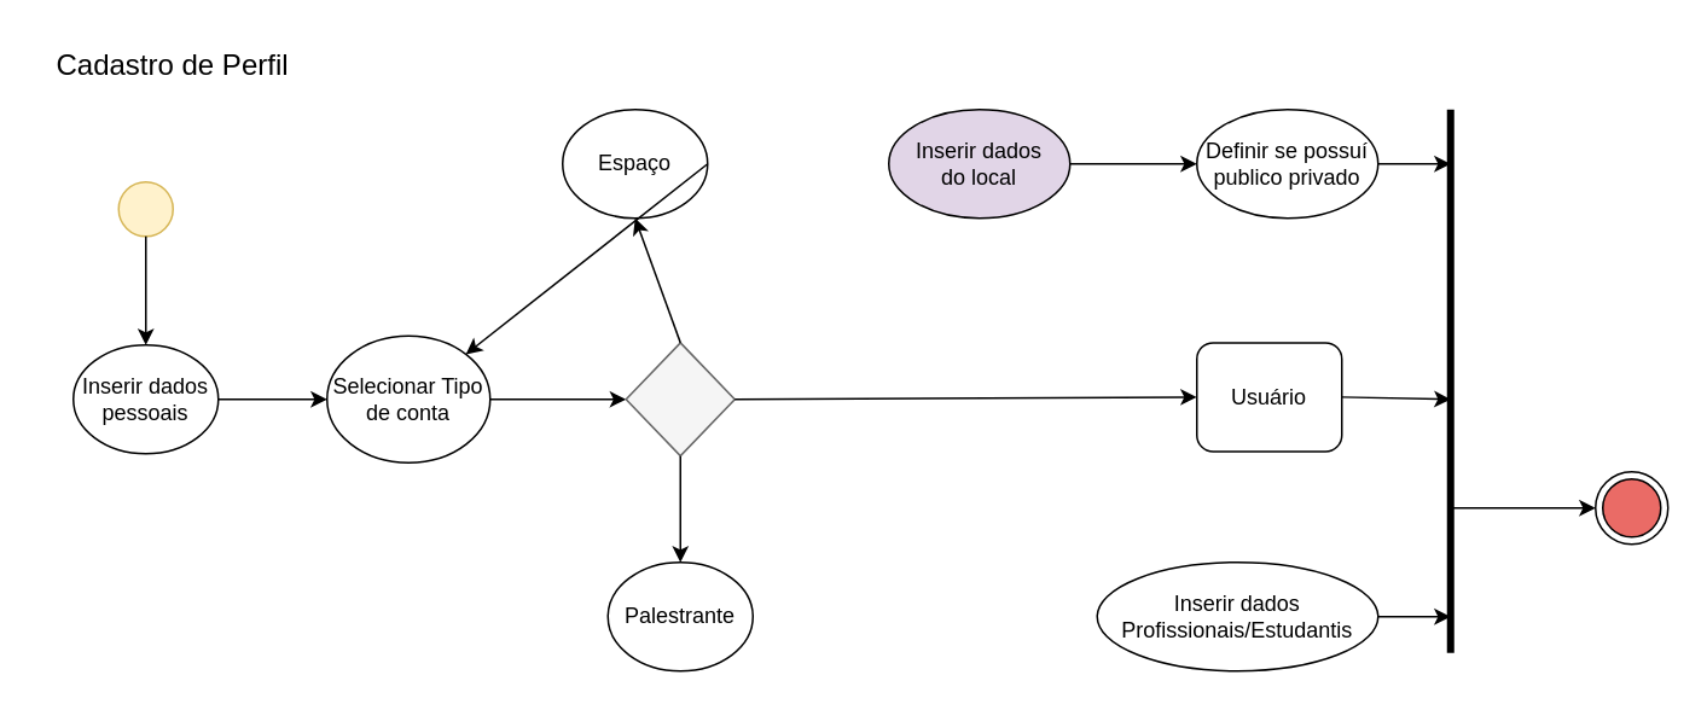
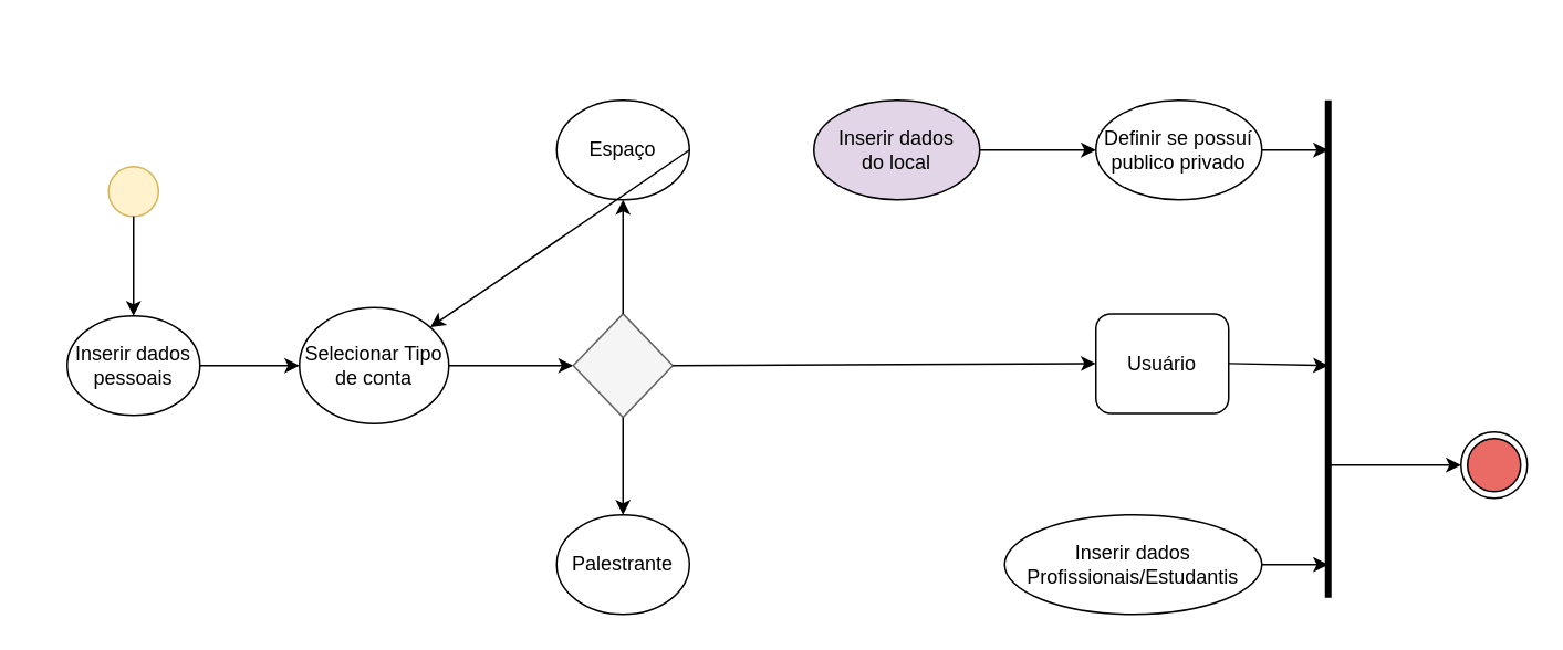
  <mxCell id="0" />
  <mxCell id="1" parent="0" />
  <mxCell id="2" value="" style="ellipse;whiteSpace=wrap;html=1;aspect=fixed;fillColor=#fff2cc;strokeColor=#d6b656;" vertex="1" parent="1"><mxGeometry x="65" y="100" width="30" height="30" as="geometry" /></mxCell>
  <mxCell id="3" value="Inserir dados pessoais" style="ellipse;whiteSpace=wrap;html=1;" vertex="1" parent="1"><mxGeometry x="40" y="190" width="80" height="60" as="geometry" /></mxCell>
  <mxCell id="4" value="" style="endArrow=classic;html=1;rounded=0;exitX=0.5;exitY=1;exitDx=0;exitDy=0;entryX=0.5;entryY=0;entryDx=0;entryDy=0;" edge="1" parent="1" source="2" target="3"><mxGeometry width="50" height="50" relative="1" as="geometry"><mxPoint x="340" y="250" as="sourcePoint" /><mxPoint x="390" y="200" as="targetPoint" /></mxGeometry></mxCell>
  <mxCell id="5" value="" style="edgeStyle=orthogonalEdgeStyle;rounded=0;orthogonalLoop=1;jettySize=auto;html=1;entryX=0;entryY=0.5;entryDx=0;entryDy=0;" edge="1" parent="1" source="6" target="8"><mxGeometry relative="1" as="geometry"><mxPoint x="430" y="220" as="targetPoint" /></mxGeometry></mxCell>
  <mxCell id="6" value="Selecionar Tipo de conta" style="ellipse;whiteSpace=wrap;html=1;" vertex="1" parent="1"><mxGeometry x="180" y="185" width="90" height="70" as="geometry" /></mxCell>
  <mxCell id="7" value="" style="endArrow=classic;html=1;rounded=0;exitX=1;exitY=0.5;exitDx=0;exitDy=0;entryX=0;entryY=0.5;entryDx=0;entryDy=0;" edge="1" parent="1" source="3" target="6"><mxGeometry width="50" height="50" relative="1" as="geometry"><mxPoint x="340" y="230" as="sourcePoint" /><mxPoint x="390" y="180" as="targetPoint" /></mxGeometry></mxCell>
  <mxCell id="8" value="" style="rhombus;whiteSpace=wrap;html=1;labelBackgroundColor=none;labelBorderColor=none;fillColor=#f5f5f5;strokeColor=#666666;fontColor=#333333;" vertex="1" parent="1"><mxGeometry x="345" y="188.75" width="60" height="62.5" as="geometry" /></mxCell>
  <mxCell id="9" value="" style="endArrow=classic;html=1;rounded=0;exitX=0.5;exitY=1;exitDx=0;exitDy=0;entryX=0.5;entryY=0;entryDx=0;entryDy=0;" edge="1" parent="1" source="8" target="10"><mxGeometry width="50" height="50" relative="1" as="geometry"><mxPoint x="380" y="220" as="sourcePoint" /><mxPoint x="375" y="320" as="targetPoint" /></mxGeometry></mxCell>
  <mxCell id="10" value="Palestrante" style="ellipse;whiteSpace=wrap;html=1;" vertex="1" parent="1"><mxGeometry x="335" y="310" width="80" height="60" as="geometry" /></mxCell>
  <mxCell id="11" value="Usuário" style="whiteSpace=wrap;html=1;rounded=1;" vertex="1" parent="1"><mxGeometry x="660" y="188.75" width="80" height="60" as="geometry" /></mxCell>
- <mxCell id="12" value="Espaço" style="ellipse;whiteSpace=wrap;html=1;" vertex="1" parent="1"><mxGeometry x="310" y="60" width="80" height="60" as="geometry" /></mxCell>
+ <mxCell id="12" value="Espaço" style="ellipse;whiteSpace=wrap;html=1;" vertex="1" parent="1"><mxGeometry x="335" y="60" width="80" height="60" as="geometry" /></mxCell>
  <mxCell id="13" value="" style="endArrow=classic;html=1;rounded=0;entryX=0;entryY=0.5;entryDx=0;entryDy=0;exitX=1;exitY=0.5;exitDx=0;exitDy=0;" edge="1" parent="1" source="8" target="11"><mxGeometry width="50" height="50" relative="1" as="geometry"><mxPoint x="410" y="221" as="sourcePoint" /><mxPoint x="430" y="170" as="targetPoint" /></mxGeometry></mxCell>
  <mxCell id="14" value="" style="endArrow=classic;html=1;rounded=0;entryX=0.5;entryY=1;entryDx=0;entryDy=0;exitX=0.5;exitY=0;exitDx=0;exitDy=0;" edge="1" parent="1" source="8" target="12"><mxGeometry width="50" height="50" relative="1" as="geometry"><mxPoint x="380" y="220" as="sourcePoint" /><mxPoint x="430" y="170" as="targetPoint" /></mxGeometry></mxCell>
  <mxCell id="15" value="Inserir dados Profissionais/Estudantis" style="ellipse;whiteSpace=wrap;html=1;" vertex="1" parent="1"><mxGeometry x="605" y="310" width="155" height="60" as="geometry" /></mxCell>
  <mxCell id="16" value="" style="edgeStyle=orthogonalEdgeStyle;rounded=0;orthogonalLoop=1;jettySize=auto;html=1;" edge="1" parent="1" source="17" target="19"><mxGeometry relative="1" as="geometry" /></mxCell>
  <mxCell id="17" value="Inserir dados&lt;br&gt;do local" style="ellipse;whiteSpace=wrap;html=1;fillColor=#e1d5e7;" vertex="1" parent="1"><mxGeometry x="490" y="60" width="100" height="60" as="geometry" /></mxCell>
  <mxCell id="18" value="" style="endArrow=classic;html=1;rounded=0;exitX=1;exitY=0.5;exitDx=0;exitDy=0;" edge="1" parent="1" source="12" target="6"><mxGeometry width="50" height="50" relative="1" as="geometry"><mxPoint x="380" y="240" as="sourcePoint" /><mxPoint x="430" y="190" as="targetPoint" /></mxGeometry></mxCell>
  <mxCell id="19" value="Definir se possuí publico privado" style="ellipse;whiteSpace=wrap;html=1;" vertex="1" parent="1"><mxGeometry x="660" y="60" width="100" height="60" as="geometry" /></mxCell>
  <mxCell id="20" value="" style="endArrow=none;html=1;rounded=0;strokeWidth=4;" edge="1" parent="1"><mxGeometry width="50" height="50" relative="1" as="geometry"><mxPoint x="800" y="360" as="sourcePoint" /><mxPoint x="800" y="60" as="targetPoint" /></mxGeometry></mxCell>
  <mxCell id="21" value="" style="endArrow=classic;html=1;rounded=0;exitX=1;exitY=0.5;exitDx=0;exitDy=0;" edge="1" parent="1" source="11"><mxGeometry width="50" height="50" relative="1" as="geometry"><mxPoint x="570" y="260" as="sourcePoint" /><mxPoint x="800" y="220" as="targetPoint" /></mxGeometry></mxCell>
  <mxCell id="22" value="" style="endArrow=classic;html=1;rounded=0;exitX=1;exitY=0.5;exitDx=0;exitDy=0;" edge="1" parent="1" source="15"><mxGeometry width="50" height="50" relative="1" as="geometry"><mxPoint x="750" y="229" as="sourcePoint" /><mxPoint x="800" y="340" as="targetPoint" /></mxGeometry></mxCell>
  <mxCell id="23" value="" style="endArrow=classic;html=1;rounded=0;exitX=1;exitY=0.5;exitDx=0;exitDy=0;" edge="1" parent="1" source="19"><mxGeometry width="50" height="50" relative="1" as="geometry"><mxPoint x="750" y="130" as="sourcePoint" /><mxPoint x="800" y="90" as="targetPoint" /></mxGeometry></mxCell>
  <mxCell id="24" value="" style="ellipse;html=1;shape=endState;fillColor=#EA6B66;strokeColor=#000000;fillStyle=auto;" vertex="1" parent="1"><mxGeometry x="880" y="260" width="40" height="40" as="geometry" /></mxCell>
  <mxCell id="25" value="" style="endArrow=classic;html=1;rounded=0;entryX=0;entryY=0.5;entryDx=0;entryDy=0;" edge="1" parent="1" target="24"><mxGeometry width="50" height="50" relative="1" as="geometry"><mxPoint x="800" y="280" as="sourcePoint" /><mxPoint x="680" y="250" as="targetPoint" /></mxGeometry></mxCell>
- <mxCell id="26" value="Cadastro de Perfil" style="text;html=1;strokeColor=none;fillColor=none;align=center;verticalAlign=middle;whiteSpace=wrap;rounded=0;fontSize=16;" vertex="1" parent="1"><mxGeometry x="20" y="20" width="150" height="30" as="geometry" /></mxCell>
